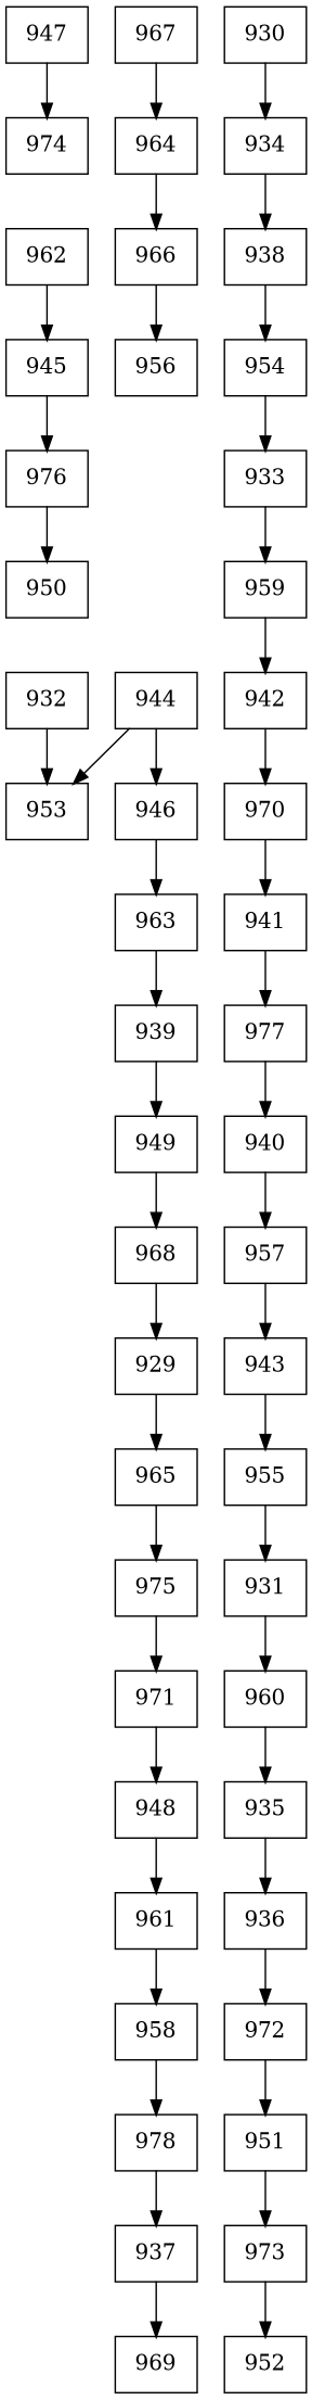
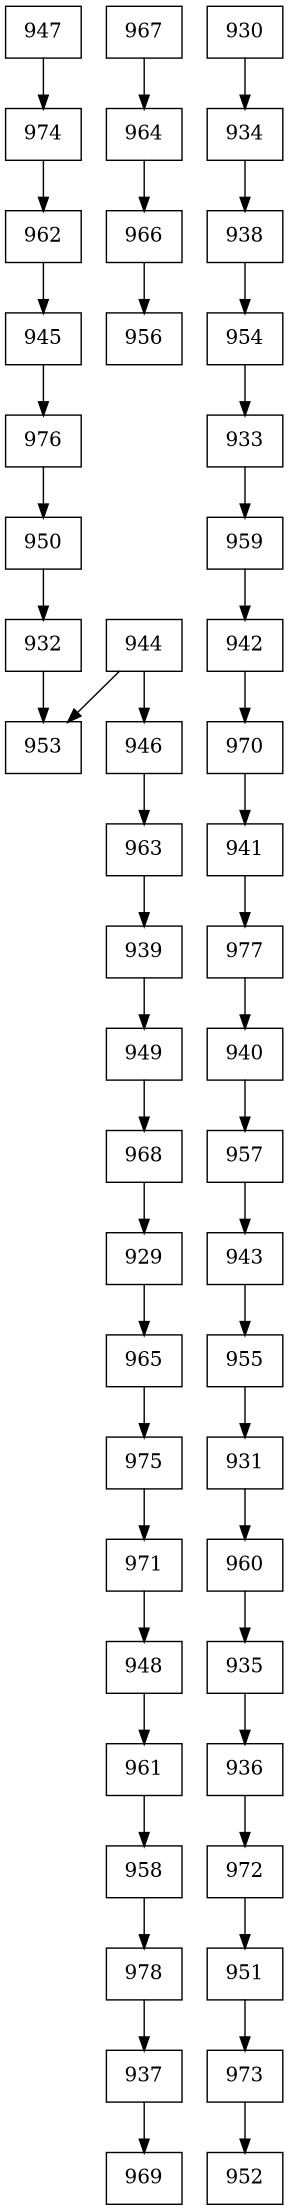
  digraph {
    node [shape=record]
    n1 [label="{947}"]
    n2 [label="{974}"]
    n3 [label="{962}"]
    n4 [label="{945}"]
    n5 [label="{976}"]
    n6 [label="{950}"]
    n7 [label="{932}"]
    n8 [label="{953}"]
    n9 [label="{944}"]
    n10 [label="{946}"]
    n11 [label="{963}"]
    n12 [label="{939}"]
    n13 [label="{949}"]
    n14 [label="{968}"]
    n15 [label="{929}"]
    n16 [label="{965}"]
    n17 [label="{975}"]
    n18 [label="{971}"]
    n19 [label="{948}"]
    n20 [label="{961}"]
    n21 [label="{958}"]
    n22 [label="{978}"]
    n23 [label="{937}"]
    n24 [label="{969}"]
    n25 [label="{967}"]
    n26 [label="{964}"]
    n27 [label="{966}"]
    n28 [label="{956}"]
    n29 [label="{930}"]
    n30 [label="{934}"]
    n31 [label="{938}"]
    n32 [label="{954}"]
    n33 [label="{933}"]
    n34 [label="{959}"]
    n35 [label="{942}"]
    n36 [label="{970}"]
    n37 [label="{941}"]
    n38 [label="{977}"]
    n39 [label="{940}"]
    n40 [label="{957}"]
    n41 [label="{943}"]
    n42 [label="{955}"]
    n43 [label="{931}"]
    n44 [label="{960}"]
    n45 [label="{935}"]
    n46 [label="{936}"]
    n47 [label="{972}"]
    n48 [label="{951}"]
    n49 [label="{973}"]
    n50 [label="{952}"]
    n1 -> n2
+   n2 -> n3
    n3 -> n4
    n4 -> n5
    n5 -> n6
+   n6 -> n7
    n7 -> n8
    n9 -> n8
    n9 -> n10
    n10 -> n11
    n11 -> n12
    n12 -> n13
    n13 -> n14
    n14 -> n15
    n15 -> n16
    n16 -> n17
    n17 -> n18
    n18 -> n19
    n19 -> n20
    n20 -> n21
    n21 -> n22
    n22 -> n23
    n23 -> n24
    n25 -> n26
    n26 -> n27
    n27 -> n28
    n29 -> n30
    n30 -> n31
    n31 -> n32
    n32 -> n33
    n33 -> n34
    n34 -> n35
    n35 -> n36
    n36 -> n37
    n37 -> n38
    n38 -> n39
    n39 -> n40
    n40 -> n41
    n41 -> n42
    n42 -> n43
    n43 -> n44
    n44 -> n45
    n45 -> n46
    n46 -> n47
    n47 -> n48
    n48 -> n49
    n49 -> n50
  }
